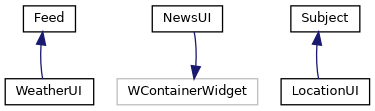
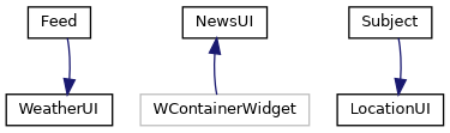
  digraph {
    rankdir=TB
    node [color=black fillcolor=white fontname=Helvetica fontsize=10 shape=record style=filled]
    edge [color=midnightblue dir=back fontname=Helvetica fontsize=10 labelfontname=Helvetica labelfontsize=10 style=solid]
    n1 [height=0.2 label=Feed width=0.4]
    n2 [height=0.2 label=WeatherUI width=0.4]
    n3 [height=0.2 label=NewsUI width=0.4]
    n4 [height=0.2 label=Subject width=0.4]
    n5 [height=0.2 label=LocationUI width=0.4]
    n6 [color=grey75 height=0.2 label=WContainerWidget width=0.4]
-   n1 -> n2
-   n4 -> n5
-   n6 -> n3
+   n2 -> n1
+   n5 -> n4
+   n3 -> n6
  }
